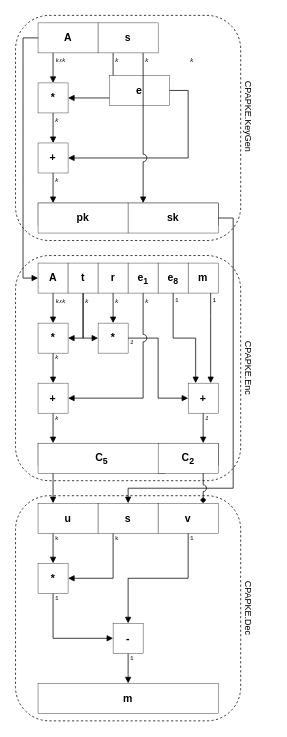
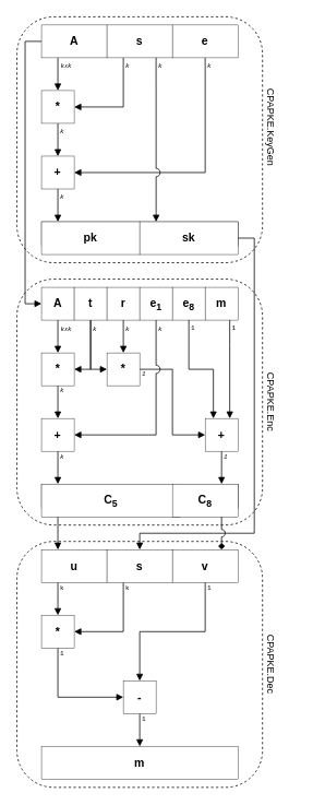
  <mxCell id="0" />
  <mxCell id="1" parent="0" />
  <mxCell id="2" value="" style="rounded=1;whiteSpace=wrap;html=1;fillColor=none;dashed=1;" parent="1" vertex="1"><mxGeometry x="20" y="20" width="300" height="300" as="geometry" /></mxCell>
  <mxCell id="3" style="edgeStyle=orthogonalEdgeStyle;rounded=0;orthogonalLoop=1;jettySize=auto;html=1;fontFamily=Courier New;fontSize=8;endArrow=block;endFill=1;entryX=0.5;entryY=0;entryDx=0;entryDy=0;jumpStyle=arc;jumpSize=10;" parent="1" source="6" target="65" edge="1"><mxGeometry relative="1" as="geometry"><mxPoint x="330" y="620" as="targetPoint" /><Array as="points"><mxPoint x="310" y="290" /><mxPoint x="310" y="650" /><mxPoint x="170" y="650" /></Array></mxGeometry></mxCell>
  <mxCell id="4" value="" style="rounded=0;whiteSpace=wrap;html=1;strokeWidth=0.5;fontFamily=Helvetica;fontSize=14;fillColor=default;" parent="1" vertex="1"><mxGeometry x="50" y="270" width="240" height="30" as="geometry" /></mxCell>
  <mxCell id="5" value="&lt;b&gt;pk&lt;/b&gt;" style="rounded=0;whiteSpace=wrap;html=1;strokeWidth=0.5;fontFamily=Helvetica;fontSize=14;fillColor=default;" parent="1" vertex="1"><mxGeometry x="50" y="270" width="120" height="40" as="geometry" /></mxCell>
  <mxCell id="6" value="&lt;b&gt;sk&lt;/b&gt;" style="rounded=0;whiteSpace=wrap;html=1;strokeWidth=0.5;fontFamily=Helvetica;fontSize=14;fillColor=default;" parent="1" vertex="1"><mxGeometry x="170" y="270" width="120" height="40" as="geometry" /></mxCell>
  <mxCell id="7" style="rounded=0;sketch=0;jumpStyle=arc;jumpSize=10;orthogonalLoop=1;jettySize=auto;html=1;shadow=0;fontFamily=Courier New;fontSize=8;endArrow=block;endFill=1;edgeStyle=orthogonalEdgeStyle;" parent="1" source="9" target="15" edge="1"><mxGeometry relative="1" as="geometry"><Array as="points"><mxPoint x="70" y="80" /><mxPoint x="70" y="80" /></Array></mxGeometry></mxCell>
  <mxCell id="8" style="edgeStyle=orthogonalEdgeStyle;rounded=0;orthogonalLoop=1;jettySize=auto;html=1;entryX=0;entryY=0.5;entryDx=0;entryDy=0;fontFamily=Courier New;fontSize=8;endArrow=block;endFill=1;" parent="1" source="9" target="33" edge="1"><mxGeometry relative="1" as="geometry"><Array as="points"><mxPoint x="30" y="50" /><mxPoint x="30" y="370" /></Array></mxGeometry></mxCell>
  <mxCell id="9" value="&lt;b&gt;A&lt;/b&gt;" style="rounded=0;whiteSpace=wrap;html=1;strokeWidth=0.5;fontFamily=Helvetica;fontSize=14;fillColor=default;" parent="1" vertex="1"><mxGeometry x="50" y="30" width="80" height="40" as="geometry" /></mxCell>
  <mxCell id="10" style="edgeStyle=orthogonalEdgeStyle;rounded=0;sketch=0;jumpStyle=arc;jumpSize=10;orthogonalLoop=1;jettySize=auto;html=1;entryX=1;entryY=0.5;entryDx=0;entryDy=0;shadow=0;fontFamily=Courier New;fontSize=8;endArrow=block;endFill=1;" parent="1" source="11" target="15" edge="1"><mxGeometry relative="1" as="geometry"><Array as="points"><mxPoint x="150" y="130" /></Array></mxGeometry></mxCell>
  <mxCell id="11" value="&lt;b&gt;s&lt;/b&gt;" style="rounded=0;whiteSpace=wrap;html=1;strokeWidth=0.5;fontFamily=Helvetica;fontSize=14;fillColor=default;" parent="1" vertex="1"><mxGeometry x="130" y="30" width="80" height="40" as="geometry" /></mxCell>
  <mxCell id="12" style="edgeStyle=orthogonalEdgeStyle;rounded=0;sketch=0;jumpStyle=none;jumpSize=10;orthogonalLoop=1;jettySize=auto;html=1;entryX=1;entryY=0.5;entryDx=0;entryDy=0;shadow=0;fontFamily=Courier New;fontSize=8;endArrow=block;endFill=1;" parent="1" source="13" target="17" edge="1"><mxGeometry relative="1" as="geometry"><Array as="points"><mxPoint x="250" y="210" /></Array></mxGeometry></mxCell>
- <mxCell id="13" value="&lt;b&gt;e&lt;/b&gt;" style="rounded=0;whiteSpace=wrap;html=1;strokeWidth=0.5;fontFamily=Helvetica;fontSize=14;fillColor=default;" parent="1" vertex="1"><mxGeometry x="145" y="100" width="80" height="40" as="geometry" /></mxCell>
+ <mxCell id="13" value="&lt;b&gt;e&lt;/b&gt;" style="rounded=0;whiteSpace=wrap;html=1;strokeWidth=0.5;fontFamily=Helvetica;fontSize=14;fillColor=default;" parent="1" vertex="1"><mxGeometry x="210" y="30" width="80" height="40" as="geometry" /></mxCell>
  <mxCell id="14" style="edgeStyle=orthogonalEdgeStyle;rounded=0;sketch=0;jumpStyle=arc;jumpSize=10;orthogonalLoop=1;jettySize=auto;html=1;entryX=0.5;entryY=0;entryDx=0;entryDy=0;shadow=0;fontFamily=Courier New;fontSize=8;endArrow=block;endFill=1;" parent="1" source="15" target="17" edge="1"><mxGeometry relative="1" as="geometry" /></mxCell>
  <mxCell id="15" value="&lt;b&gt;*&lt;/b&gt;" style="rounded=0;whiteSpace=wrap;html=1;strokeWidth=0.5;fontFamily=Helvetica;fontSize=14;fillColor=default;" parent="1" vertex="1"><mxGeometry x="50" y="110" width="40" height="40" as="geometry" /></mxCell>
  <mxCell id="16" style="edgeStyle=orthogonalEdgeStyle;rounded=0;sketch=0;jumpStyle=arc;jumpSize=10;orthogonalLoop=1;jettySize=auto;html=1;shadow=0;fontFamily=Courier New;fontSize=8;endArrow=block;endFill=1;" parent="1" source="17" target="5" edge="1"><mxGeometry relative="1" as="geometry"><mxPoint x="70" y="260" as="targetPoint" /><Array as="points"><mxPoint x="70" y="260" /><mxPoint x="70" y="260" /></Array></mxGeometry></mxCell>
  <mxCell id="17" value="&lt;b&gt;+&lt;/b&gt;" style="rounded=0;whiteSpace=wrap;html=1;strokeWidth=0.5;fontFamily=Helvetica;fontSize=14;fillColor=default;" parent="1" vertex="1"><mxGeometry x="50" y="190" width="40" height="40" as="geometry" /></mxCell>
  <mxCell id="18" style="edgeStyle=orthogonalEdgeStyle;rounded=0;sketch=0;jumpStyle=arc;jumpSize=10;orthogonalLoop=1;jettySize=auto;html=1;shadow=0;fontFamily=Courier New;fontSize=8;endArrow=block;endFill=1;entryX=0.167;entryY=0;entryDx=0;entryDy=0;entryPerimeter=0;" parent="1" source="11" target="6" edge="1"><mxGeometry relative="1" as="geometry"><mxPoint x="170" y="260" as="targetPoint" /><Array as="points"><mxPoint x="190" y="130" /><mxPoint x="190" y="130" /></Array></mxGeometry></mxCell>
  <mxCell id="19" value="&lt;i style=&quot;&quot;&gt;&lt;span style=&quot;&quot;&gt;k&lt;/span&gt;&lt;font style=&quot;font-size: 6px;&quot;&gt;x&lt;/font&gt;&lt;span style=&quot;&quot;&gt;k&lt;/span&gt;&lt;/i&gt;" style="text;html=1;align=center;verticalAlign=middle;resizable=0;points=[];autosize=1;strokeColor=none;fillColor=none;fontSize=8;fontFamily=Courier New;" parent="1" vertex="1"><mxGeometry x="60" y="70" width="40" height="20" as="geometry" /></mxCell>
  <mxCell id="20" value="&lt;i&gt;k&lt;/i&gt;" style="text;html=1;align=center;verticalAlign=middle;resizable=0;points=[];autosize=1;strokeColor=none;fillColor=none;fontSize=8;fontFamily=Courier New;" parent="1" vertex="1"><mxGeometry x="140" y="70" width="30" height="20" as="geometry" /></mxCell>
  <mxCell id="21" value="&lt;i&gt;k&lt;/i&gt;" style="text;html=1;align=center;verticalAlign=middle;resizable=0;points=[];autosize=1;strokeColor=none;fillColor=none;fontSize=8;fontFamily=Courier New;" parent="1" vertex="1"><mxGeometry x="180" y="70" width="30" height="20" as="geometry" /></mxCell>
  <mxCell id="22" value="&lt;i&gt;k&lt;/i&gt;" style="text;html=1;align=center;verticalAlign=middle;resizable=0;points=[];autosize=1;strokeColor=none;fillColor=none;fontSize=8;fontFamily=Courier New;" parent="1" vertex="1"><mxGeometry x="240" y="70" width="30" height="20" as="geometry" /></mxCell>
  <mxCell id="23" value="&lt;i&gt;k&lt;/i&gt;" style="text;html=1;align=center;verticalAlign=middle;resizable=0;points=[];autosize=1;strokeColor=none;fillColor=none;fontSize=8;fontFamily=Courier New;" parent="1" vertex="1"><mxGeometry x="60" y="150" width="30" height="20" as="geometry" /></mxCell>
  <mxCell id="24" value="&lt;i&gt;k&lt;/i&gt;" style="text;html=1;align=center;verticalAlign=middle;resizable=0;points=[];autosize=1;strokeColor=none;fillColor=none;fontSize=8;fontFamily=Courier New;" parent="1" vertex="1"><mxGeometry x="60" y="230" width="30" height="20" as="geometry" /></mxCell>
  <mxCell id="25" style="edgeStyle=orthogonalEdgeStyle;rounded=0;orthogonalLoop=1;jettySize=auto;html=1;fontFamily=Helvetica;fontSize=14;endArrow=block;endFill=1;" parent="1" source="33" target="29" edge="1"><mxGeometry relative="1" as="geometry" /></mxCell>
  <mxCell id="26" style="edgeStyle=orthogonalEdgeStyle;rounded=0;orthogonalLoop=1;jettySize=auto;html=1;entryX=1;entryY=0.5;entryDx=0;entryDy=0;fontFamily=Helvetica;fontSize=14;endArrow=block;endFill=1;" parent="1" source="34" target="29" edge="1"><mxGeometry relative="1" as="geometry"><Array as="points"><mxPoint x="110" y="450" /></Array></mxGeometry></mxCell>
  <mxCell id="27" value="" style="rounded=0;whiteSpace=wrap;html=1;strokeWidth=0.5;fontFamily=Helvetica;fontSize=14;fillColor=default;" parent="1" vertex="1"><mxGeometry x="50" y="590" width="240" height="30" as="geometry" /></mxCell>
  <mxCell id="28" style="edgeStyle=orthogonalEdgeStyle;rounded=0;orthogonalLoop=1;jettySize=auto;html=1;fontFamily=Helvetica;fontSize=14;endArrow=block;endFill=1;" parent="1" source="29" target="31" edge="1"><mxGeometry relative="1" as="geometry" /></mxCell>
  <mxCell id="29" value="&lt;b&gt;*&lt;/b&gt;" style="rounded=0;whiteSpace=wrap;html=1;strokeWidth=0.5;fontFamily=Helvetica;fontSize=14;fillColor=default;" parent="1" vertex="1"><mxGeometry x="50" y="430" width="40" height="40" as="geometry" /></mxCell>
  <mxCell id="30" style="edgeStyle=orthogonalEdgeStyle;rounded=0;orthogonalLoop=1;jettySize=auto;html=1;fontFamily=Helvetica;fontSize=14;endArrow=block;endFill=1;" parent="1" source="31" target="44" edge="1"><mxGeometry relative="1" as="geometry"><Array as="points"><mxPoint x="70" y="580" /><mxPoint x="70" y="580" /></Array></mxGeometry></mxCell>
  <mxCell id="31" value="&lt;b&gt;+&lt;/b&gt;" style="rounded=0;whiteSpace=wrap;html=1;strokeWidth=0.5;fontFamily=Helvetica;fontSize=14;fillColor=default;" parent="1" vertex="1"><mxGeometry x="50" y="510" width="40" height="40" as="geometry" /></mxCell>
  <mxCell id="32" value="" style="group" parent="1" vertex="1" connectable="0"><mxGeometry x="50" y="350" width="240" height="40" as="geometry" /></mxCell>
  <mxCell id="33" value="&lt;b&gt;A&lt;/b&gt;" style="rounded=0;whiteSpace=wrap;html=1;strokeWidth=0.5;fontFamily=Helvetica;fontSize=14;fillColor=default;" parent="32" vertex="1"><mxGeometry width="40" height="40" as="geometry" /></mxCell>
  <mxCell id="34" value="&lt;b&gt;t&lt;/b&gt;" style="rounded=0;whiteSpace=wrap;html=1;strokeWidth=0.5;fontFamily=Helvetica;fontSize=14;fillColor=default;" parent="32" vertex="1"><mxGeometry x="40" width="40" height="40" as="geometry" /></mxCell>
  <mxCell id="35" value="&lt;b&gt;r&lt;/b&gt;" style="rounded=0;whiteSpace=wrap;html=1;strokeWidth=0.5;fontFamily=Helvetica;fontSize=14;fillColor=default;" parent="32" vertex="1"><mxGeometry x="80" width="40" height="40" as="geometry" /></mxCell>
  <mxCell id="36" value="&lt;b&gt;e&lt;sub&gt;1&lt;/sub&gt;&lt;/b&gt;" style="rounded=0;whiteSpace=wrap;html=1;strokeWidth=0.5;fontFamily=Helvetica;fontSize=14;fillColor=default;" parent="32" vertex="1"><mxGeometry x="120" width="40" height="40" as="geometry" /></mxCell>
  <mxCell id="37" value="&lt;b&gt;e&lt;sub&gt;8&lt;/sub&gt;&lt;/b&gt;" style="rounded=0;whiteSpace=wrap;html=1;strokeWidth=0.5;fontFamily=Helvetica;fontSize=14;fillColor=default;" parent="32" vertex="1"><mxGeometry x="160" width="40" height="40" as="geometry" /></mxCell>
  <mxCell id="38" value="&lt;b&gt;m&lt;/b&gt;" style="rounded=0;whiteSpace=wrap;html=1;strokeWidth=0.5;fontFamily=Helvetica;fontSize=14;fillColor=default;" parent="32" vertex="1"><mxGeometry x="200" width="40" height="40" as="geometry" /></mxCell>
  <mxCell id="39" style="edgeStyle=orthogonalEdgeStyle;rounded=0;orthogonalLoop=1;jettySize=auto;html=1;entryX=0;entryY=0.5;entryDx=0;entryDy=0;fontFamily=Helvetica;fontSize=14;endArrow=block;endFill=1;" parent="1" source="40" target="47" edge="1"><mxGeometry relative="1" as="geometry"><Array as="points"><mxPoint x="210" y="450" /><mxPoint x="210" y="530" /></Array></mxGeometry></mxCell>
  <mxCell id="40" value="&lt;b&gt;*&lt;/b&gt;" style="rounded=0;whiteSpace=wrap;html=1;strokeWidth=0.5;fontFamily=Helvetica;fontSize=14;fillColor=default;" parent="1" vertex="1"><mxGeometry x="130" y="430" width="40" height="40" as="geometry" /></mxCell>
  <mxCell id="41" style="edgeStyle=orthogonalEdgeStyle;rounded=0;orthogonalLoop=1;jettySize=auto;html=1;entryX=0;entryY=0.5;entryDx=0;entryDy=0;fontFamily=Helvetica;fontSize=14;endArrow=block;endFill=1;" parent="1" source="34" target="40" edge="1"><mxGeometry relative="1" as="geometry"><Array as="points"><mxPoint x="110" y="450" /></Array></mxGeometry></mxCell>
  <mxCell id="42" style="edgeStyle=orthogonalEdgeStyle;rounded=0;orthogonalLoop=1;jettySize=auto;html=1;entryX=0.5;entryY=0;entryDx=0;entryDy=0;fontFamily=Helvetica;fontSize=14;endArrow=block;endFill=1;" parent="1" source="35" target="40" edge="1"><mxGeometry relative="1" as="geometry" /></mxCell>
  <mxCell id="43" style="edgeStyle=orthogonalEdgeStyle;rounded=0;orthogonalLoop=1;jettySize=auto;html=1;entryX=0.25;entryY=0;entryDx=0;entryDy=0;fontFamily=Courier New;fontSize=8;endArrow=block;endFill=1;" parent="1" source="44" target="63" edge="1"><mxGeometry relative="1" as="geometry"><Array as="points"><mxPoint x="70" y="640" /><mxPoint x="70" y="640" /></Array></mxGeometry></mxCell>
  <mxCell id="44" value="&lt;b&gt;C&lt;sub&gt;5&lt;/sub&gt;&lt;/b&gt;" style="rounded=0;whiteSpace=wrap;html=1;strokeWidth=0.5;fontFamily=Helvetica;fontSize=14;fillColor=default;" parent="1" vertex="1"><mxGeometry x="50" y="590" width="170" height="40" as="geometry" /></mxCell>
- <mxCell id="45" value="&lt;b&gt;C&lt;sub&gt;2&lt;/sub&gt;&lt;/b&gt;" style="rounded=0;whiteSpace=wrap;html=1;strokeWidth=0.5;fontFamily=Helvetica;fontSize=14;fillColor=default;" parent="1" vertex="1"><mxGeometry x="210" y="590" width="80" height="40" as="geometry" /></mxCell>
+ <mxCell id="45" value="&lt;b&gt;C&lt;sub&gt;8&lt;/sub&gt;&lt;/b&gt;" style="rounded=0;whiteSpace=wrap;html=1;strokeWidth=0.5;fontFamily=Helvetica;fontSize=14;fillColor=default;" parent="1" vertex="1"><mxGeometry x="210" y="590" width="80" height="40" as="geometry" /></mxCell>
  <mxCell id="46" style="edgeStyle=elbowEdgeStyle;rounded=0;orthogonalLoop=1;jettySize=auto;html=1;fontFamily=Helvetica;fontSize=14;endArrow=block;endFill=1;" parent="1" source="47" target="45" edge="1"><mxGeometry relative="1" as="geometry" /></mxCell>
  <mxCell id="47" value="&lt;b&gt;+&lt;/b&gt;" style="rounded=0;whiteSpace=wrap;html=1;strokeWidth=0.5;fontFamily=Helvetica;fontSize=14;fillColor=default;" parent="1" vertex="1"><mxGeometry x="250" y="510" width="40" height="40" as="geometry" /></mxCell>
  <mxCell id="48" style="edgeStyle=orthogonalEdgeStyle;rounded=0;orthogonalLoop=1;jettySize=auto;html=1;entryX=0.75;entryY=0;entryDx=0;entryDy=0;fontFamily=Helvetica;fontSize=14;endArrow=block;endFill=1;" parent="1" source="38" target="47" edge="1"><mxGeometry relative="1" as="geometry"><Array as="points"><mxPoint x="280" y="420" /><mxPoint x="280" y="420" /></Array></mxGeometry></mxCell>
  <mxCell id="49" style="edgeStyle=orthogonalEdgeStyle;rounded=0;orthogonalLoop=1;jettySize=auto;html=1;entryX=0.25;entryY=0;entryDx=0;entryDy=0;fontFamily=Helvetica;fontSize=14;endArrow=block;endFill=1;" parent="1" source="37" target="47" edge="1"><mxGeometry relative="1" as="geometry" /></mxCell>
  <mxCell id="50" style="edgeStyle=orthogonalEdgeStyle;rounded=0;orthogonalLoop=1;jettySize=auto;html=1;entryX=1;entryY=0.5;entryDx=0;entryDy=0;fontFamily=Helvetica;fontSize=14;endArrow=block;endFill=1;shadow=0;sketch=0;jumpStyle=arc;jumpSize=10;" parent="1" source="36" target="31" edge="1"><mxGeometry relative="1" as="geometry"><Array as="points"><mxPoint x="190" y="530" /></Array></mxGeometry></mxCell>
  <mxCell id="51" value="&lt;i&gt;&lt;font style=&quot;font-size: 8px;&quot;&gt;k&lt;/font&gt;&lt;font style=&quot;font-size: 6px;&quot;&gt;x&lt;/font&gt;&lt;font style=&quot;font-size: 8px;&quot;&gt;k&lt;/font&gt;&lt;/i&gt;" style="text;html=1;align=center;verticalAlign=middle;resizable=0;points=[];autosize=1;strokeColor=none;fillColor=none;fontSize=14;fontFamily=Courier New;" parent="1" vertex="1"><mxGeometry x="60" y="385" width="40" height="30" as="geometry" /></mxCell>
  <mxCell id="52" value="&lt;i&gt;&lt;font style=&quot;font-size: 8px;&quot;&gt;k&lt;/font&gt;&lt;/i&gt;" style="text;html=1;align=center;verticalAlign=middle;resizable=0;points=[];autosize=1;strokeColor=none;fillColor=none;fontSize=14;fontFamily=Courier New;" parent="1" vertex="1"><mxGeometry x="100" y="385" width="30" height="30" as="geometry" /></mxCell>
  <mxCell id="53" value="&lt;i&gt;&lt;font style=&quot;font-size: 8px;&quot;&gt;k&lt;/font&gt;&lt;/i&gt;" style="text;html=1;align=center;verticalAlign=middle;resizable=0;points=[];autosize=1;strokeColor=none;fillColor=none;fontSize=14;fontFamily=Courier New;" parent="1" vertex="1"><mxGeometry x="140" y="385" width="30" height="30" as="geometry" /></mxCell>
  <mxCell id="54" value="&lt;font style=&quot;font-size: 8px;&quot;&gt;1&lt;/font&gt;" style="text;html=1;align=center;verticalAlign=middle;resizable=0;points=[];autosize=1;strokeColor=none;fillColor=none;fontSize=6;fontFamily=Courier New;" parent="1" vertex="1"><mxGeometry x="220" y="390" width="30" height="20" as="geometry" /></mxCell>
  <mxCell id="55" value="&lt;i&gt;&lt;font style=&quot;font-size: 8px;&quot;&gt;k&lt;/font&gt;&lt;/i&gt;" style="text;html=1;align=center;verticalAlign=middle;resizable=0;points=[];autosize=1;strokeColor=none;fillColor=none;fontSize=14;fontFamily=Courier New;" parent="1" vertex="1"><mxGeometry x="180" y="385" width="30" height="30" as="geometry" /></mxCell>
  <mxCell id="56" value="&lt;font style=&quot;font-size: 8px;&quot;&gt;1&lt;/font&gt;" style="text;html=1;align=center;verticalAlign=middle;resizable=0;points=[];autosize=1;strokeColor=none;fillColor=none;fontSize=6;fontFamily=Courier New;" parent="1" vertex="1"><mxGeometry x="270" y="390" width="30" height="20" as="geometry" /></mxCell>
  <mxCell id="57" value="&lt;i&gt;&lt;font style=&quot;font-size: 8px;&quot;&gt;k&lt;/font&gt;&lt;/i&gt;" style="text;html=1;align=center;verticalAlign=middle;resizable=0;points=[];autosize=1;strokeColor=none;fillColor=none;fontSize=14;fontFamily=Courier New;" parent="1" vertex="1"><mxGeometry x="60" y="460" width="30" height="30" as="geometry" /></mxCell>
  <mxCell id="58" value="&lt;i&gt;&lt;font style=&quot;font-size: 8px;&quot;&gt;k&lt;/font&gt;&lt;/i&gt;" style="text;html=1;align=center;verticalAlign=middle;resizable=0;points=[];autosize=1;strokeColor=none;fillColor=none;fontSize=14;fontFamily=Courier New;" parent="1" vertex="1"><mxGeometry x="60" y="540" width="30" height="30" as="geometry" /></mxCell>
  <mxCell id="59" value="&lt;i&gt;&lt;font style=&quot;font-size: 8px;&quot;&gt;1&lt;/font&gt;&lt;/i&gt;" style="text;html=1;align=center;verticalAlign=middle;resizable=0;points=[];autosize=1;strokeColor=none;fillColor=none;fontSize=14;fontFamily=Courier New;" parent="1" vertex="1"><mxGeometry x="160" y="440" width="30" height="30" as="geometry" /></mxCell>
  <mxCell id="60" value="&lt;i&gt;&lt;font style=&quot;font-size: 8px;&quot;&gt;1&lt;/font&gt;&lt;/i&gt;" style="text;html=1;align=center;verticalAlign=middle;resizable=0;points=[];autosize=1;strokeColor=none;fillColor=none;fontSize=14;fontFamily=Courier New;" parent="1" vertex="1"><mxGeometry x="260" y="540" width="30" height="30" as="geometry" /></mxCell>
  <mxCell id="61" value="&lt;b&gt;m&lt;/b&gt;" style="rounded=0;whiteSpace=wrap;html=1;strokeWidth=0.5;fontFamily=Helvetica;fontSize=14;fillColor=default;" parent="1" vertex="1"><mxGeometry x="50" y="910" width="240" height="40" as="geometry" /></mxCell>
  <mxCell id="62" style="edgeStyle=orthogonalEdgeStyle;rounded=0;orthogonalLoop=1;jettySize=auto;html=1;endArrow=block;endFill=1;" parent="1" source="63" target="69" edge="1"><mxGeometry relative="1" as="geometry"><Array as="points"><mxPoint x="70" y="720" /><mxPoint x="70" y="720" /></Array></mxGeometry></mxCell>
  <mxCell id="63" value="&lt;b&gt;u&lt;/b&gt;" style="rounded=0;whiteSpace=wrap;html=1;strokeWidth=0.5;fontFamily=Helvetica;fontSize=14;fillColor=default;" parent="1" vertex="1"><mxGeometry x="50" y="670" width="80" height="40" as="geometry" /></mxCell>
  <mxCell id="64" style="edgeStyle=orthogonalEdgeStyle;rounded=0;orthogonalLoop=1;jettySize=auto;html=1;entryX=1;entryY=0.5;entryDx=0;entryDy=0;endArrow=block;endFill=1;" parent="1" source="65" target="69" edge="1"><mxGeometry relative="1" as="geometry"><Array as="points"><mxPoint x="150" y="770" /></Array></mxGeometry></mxCell>
  <mxCell id="65" value="&lt;b&gt;s&lt;/b&gt;" style="rounded=0;whiteSpace=wrap;html=1;strokeWidth=0.5;fontFamily=Helvetica;fontSize=14;fillColor=default;" parent="1" vertex="1"><mxGeometry x="130" y="670" width="80" height="40" as="geometry" /></mxCell>
  <mxCell id="66" style="edgeStyle=orthogonalEdgeStyle;rounded=0;orthogonalLoop=1;jettySize=auto;html=1;entryX=0.5;entryY=0;entryDx=0;entryDy=0;endArrow=block;endFill=1;" parent="1" source="67" target="71" edge="1"><mxGeometry relative="1" as="geometry"><Array as="points"><mxPoint x="250" y="770" /><mxPoint x="170" y="770" /></Array></mxGeometry></mxCell>
  <mxCell id="67" value="&lt;b&gt;v&lt;/b&gt;" style="rounded=0;whiteSpace=wrap;html=1;strokeWidth=0.5;fontFamily=Helvetica;fontSize=14;fillColor=default;" parent="1" vertex="1"><mxGeometry x="210" y="670" width="80" height="40" as="geometry" /></mxCell>
  <mxCell id="68" style="edgeStyle=orthogonalEdgeStyle;rounded=0;orthogonalLoop=1;jettySize=auto;html=1;entryX=0;entryY=0.5;entryDx=0;entryDy=0;endArrow=block;endFill=1;" parent="1" source="69" target="71" edge="1"><mxGeometry relative="1" as="geometry"><Array as="points"><mxPoint x="70" y="850" /></Array></mxGeometry></mxCell>
  <mxCell id="69" value="&lt;b&gt;*&lt;/b&gt;" style="rounded=0;whiteSpace=wrap;html=1;strokeWidth=0.5;fontFamily=Helvetica;fontSize=14;fillColor=default;" parent="1" vertex="1"><mxGeometry x="50" y="750" width="40" height="40" as="geometry" /></mxCell>
  <mxCell id="70" style="edgeStyle=orthogonalEdgeStyle;rounded=0;orthogonalLoop=1;jettySize=auto;html=1;entryX=0.5;entryY=0;entryDx=0;entryDy=0;endArrow=block;endFill=1;" parent="1" source="71" target="61" edge="1"><mxGeometry relative="1" as="geometry" /></mxCell>
  <mxCell id="71" value="&lt;b&gt;-&lt;/b&gt;" style="rounded=0;whiteSpace=wrap;html=1;strokeWidth=0.5;fontFamily=Helvetica;fontSize=14;fillColor=default;" parent="1" vertex="1"><mxGeometry x="150" y="830" width="40" height="40" as="geometry" /></mxCell>
  <mxCell id="72" value="&lt;font face=&quot;Courier New&quot; style=&quot;font-size: 8px;&quot;&gt;k&lt;/font&gt;" style="text;html=1;align=center;verticalAlign=middle;resizable=0;points=[];autosize=1;strokeColor=none;fillColor=none;" parent="1" vertex="1"><mxGeometry x="60" y="700" width="30" height="30" as="geometry" /></mxCell>
  <mxCell id="73" value="&lt;font face=&quot;Courier New&quot; style=&quot;font-size: 8px;&quot;&gt;k&lt;/font&gt;" style="text;html=1;align=center;verticalAlign=middle;resizable=0;points=[];autosize=1;strokeColor=none;fillColor=none;" parent="1" vertex="1"><mxGeometry x="140" y="700" width="30" height="30" as="geometry" /></mxCell>
  <mxCell id="74" value="&lt;font face=&quot;Courier New&quot; style=&quot;font-size: 8px;&quot;&gt;1&lt;/font&gt;" style="text;html=1;align=center;verticalAlign=middle;resizable=0;points=[];autosize=1;strokeColor=none;fillColor=none;" parent="1" vertex="1"><mxGeometry x="240" y="700" width="30" height="30" as="geometry" /></mxCell>
  <mxCell id="75" value="&lt;font face=&quot;Courier New&quot; style=&quot;font-size: 8px;&quot;&gt;1&lt;/font&gt;" style="text;html=1;align=center;verticalAlign=middle;resizable=0;points=[];autosize=1;strokeColor=none;fillColor=none;" parent="1" vertex="1"><mxGeometry x="60" y="780" width="30" height="30" as="geometry" /></mxCell>
  <mxCell id="76" value="&lt;font face=&quot;Courier New&quot; style=&quot;font-size: 8px;&quot;&gt;1&lt;/font&gt;" style="text;html=1;align=center;verticalAlign=middle;resizable=0;points=[];autosize=1;strokeColor=none;fillColor=none;" parent="1" vertex="1"><mxGeometry x="160" y="860" width="30" height="30" as="geometry" /></mxCell>
  <mxCell id="77" style="edgeStyle=orthogonalEdgeStyle;rounded=0;orthogonalLoop=1;jettySize=auto;html=1;fontFamily=Courier New;fontSize=8;endArrow=diamond;endFill=1;entryX=0.75;entryY=0;entryDx=0;entryDy=0;jumpStyle=arc;jumpSize=9;" parent="1" source="45" target="67" edge="1"><mxGeometry relative="1" as="geometry"><Array as="points"><mxPoint x="270" y="640" /><mxPoint x="270" y="640" /></Array></mxGeometry></mxCell>
  <mxCell id="78" value="CPAPKE.KeyGen" style="text;html=1;strokeColor=none;fillColor=none;align=center;verticalAlign=middle;whiteSpace=wrap;rounded=0;rotation=90;" parent="1" vertex="1"><mxGeometry x="300" y="140" width="60" height="30" as="geometry" /></mxCell>
  <mxCell id="79" value="" style="rounded=1;whiteSpace=wrap;html=1;fillColor=none;dashed=1;" parent="1" vertex="1"><mxGeometry x="20" y="340" width="300" height="300" as="geometry" /></mxCell>
  <mxCell id="80" value="CPAPKE.Enc" style="text;html=1;strokeColor=none;fillColor=none;align=center;verticalAlign=middle;whiteSpace=wrap;rounded=0;rotation=90;" parent="1" vertex="1"><mxGeometry x="300" y="475" width="60" height="30" as="geometry" /></mxCell>
  <mxCell id="81" value="" style="rounded=1;whiteSpace=wrap;html=1;fillColor=none;dashed=1;" parent="1" vertex="1"><mxGeometry x="20" y="660" width="300" height="300" as="geometry" /></mxCell>
  <mxCell id="82" value="CPAPKE.Dec" style="text;html=1;strokeColor=none;fillColor=none;align=center;verticalAlign=middle;whiteSpace=wrap;rounded=0;rotation=90;" parent="1" vertex="1"><mxGeometry x="300" y="795" width="60" height="30" as="geometry" /></mxCell>
